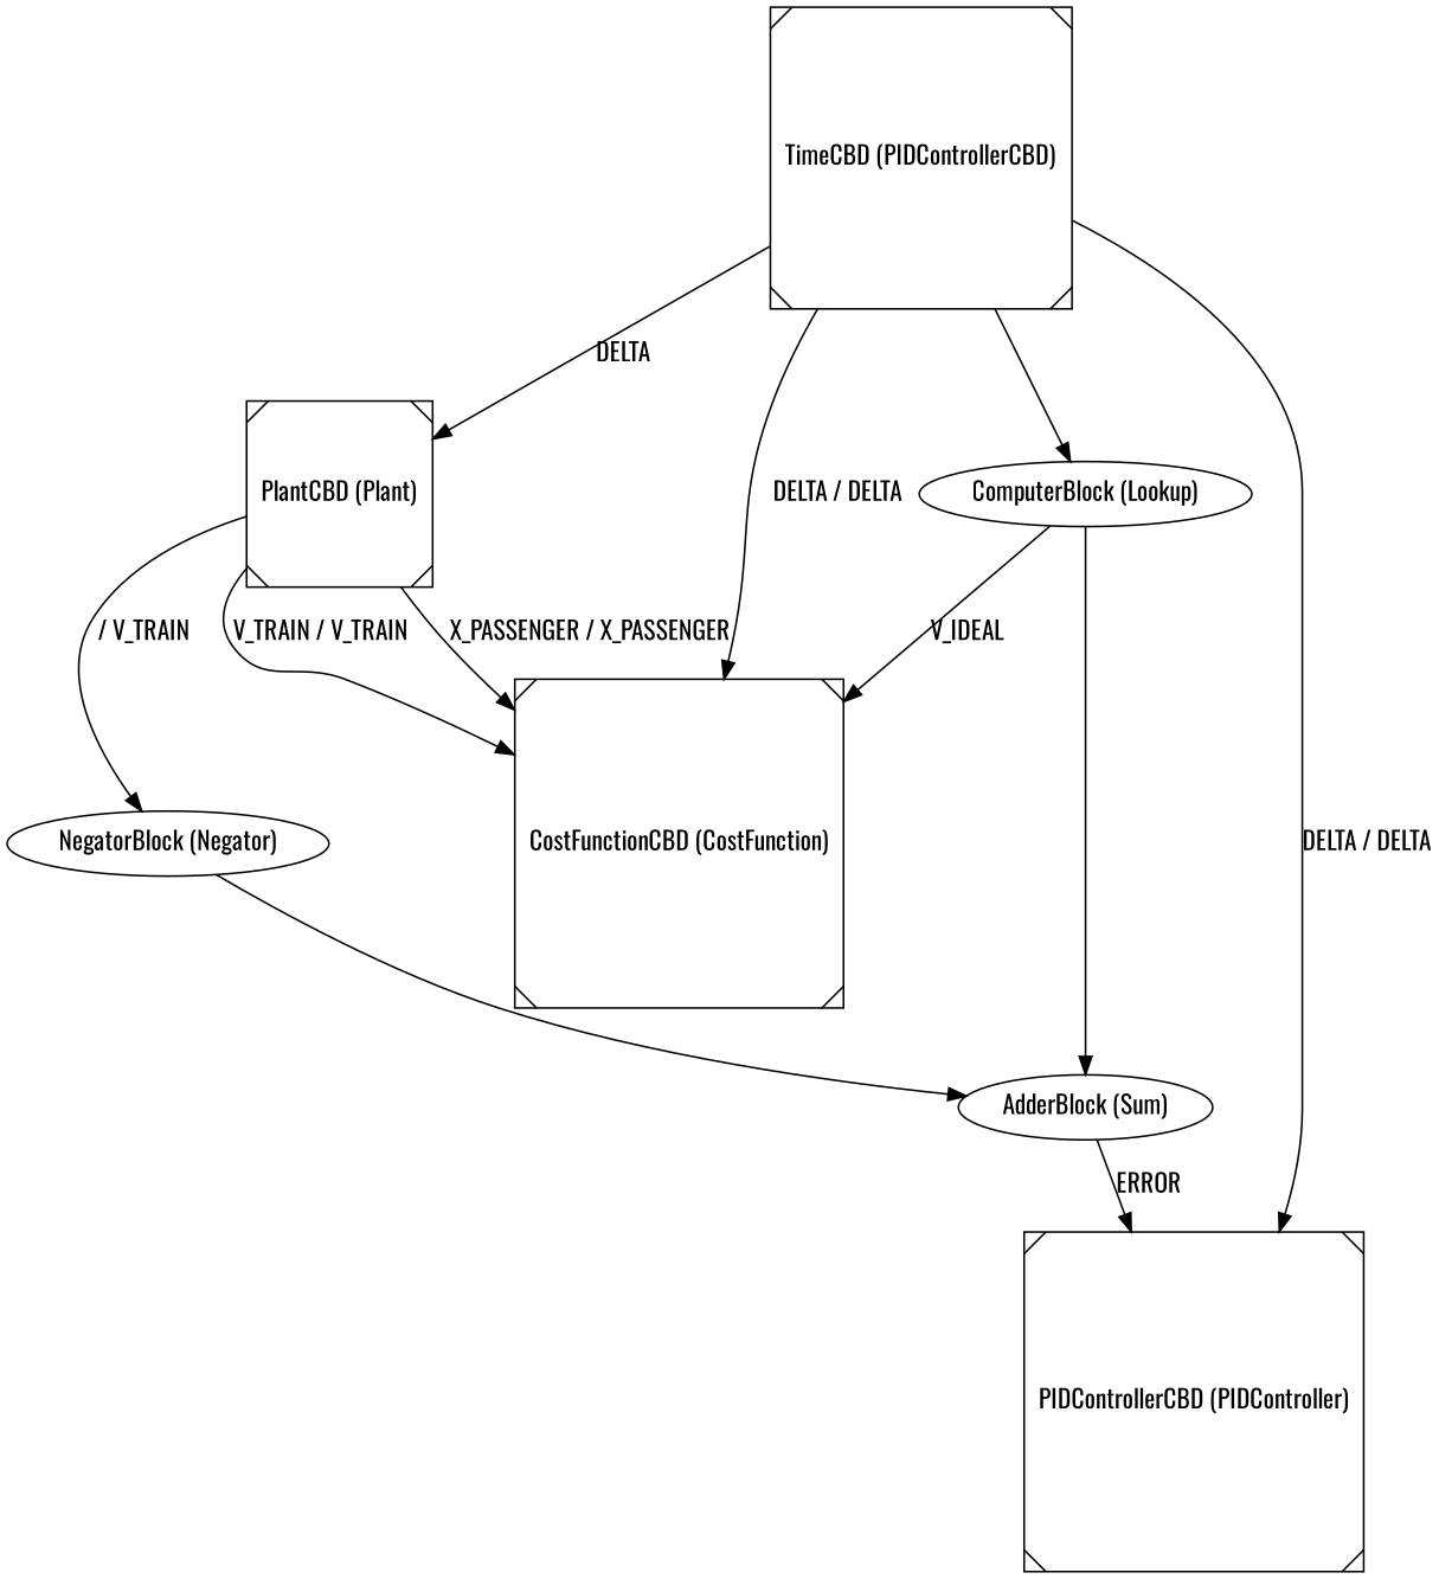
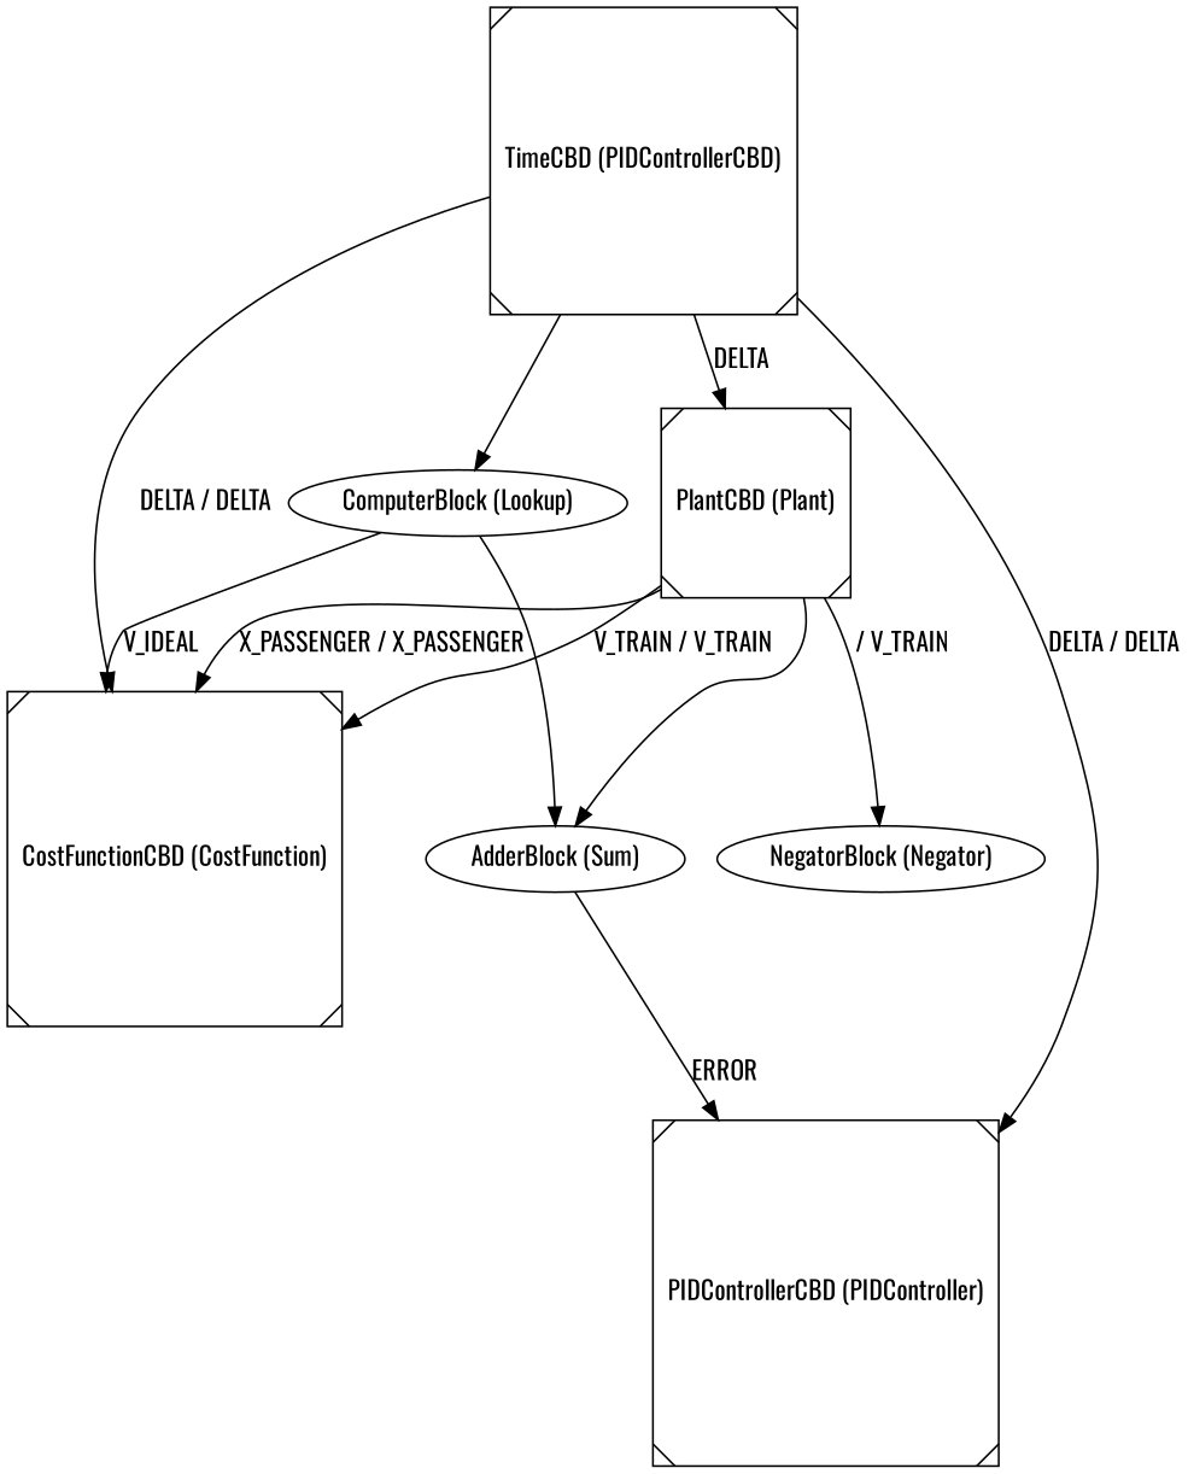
  digraph {
    fontname=Oswald
    node [fontname=Oswald shape=Msquare]
    edge [fontname=Oswald]
    n1 [label="TimeCBD (PIDControllerCBD)"]
    n2 [label="ComputerBlock (Lookup)" shape=""]
    n3 [label="PlantCBD (Plant)"]
    n4 [label="PIDControllerCBD (PIDController)"]
    n5 [label="CostFunctionCBD (CostFunction)"]
    n6 [label="AdderBlock (Sum)" shape=""]
    n7 [label="NegatorBlock (Negator)" shape=""]
    n1 -> n2
    n1 -> n3 [label=DELTA]
    n1 -> n4 [label="DELTA / DELTA"]
    n1 -> n5 [label="DELTA / DELTA"]
    n2 -> n5 [label=V_IDEAL]
    n2 -> n6
    n3 -> n5 [label="V_TRAIN / V_TRAIN"]
    n3 -> n5 [label="X_PASSENGER / X_PASSENGER"]
    n3 -> n7 [label=" / V_TRAIN"]
    n6 -> n4 [label=ERROR]
-   n7 -> n6
+   n3 -> n6
  }
